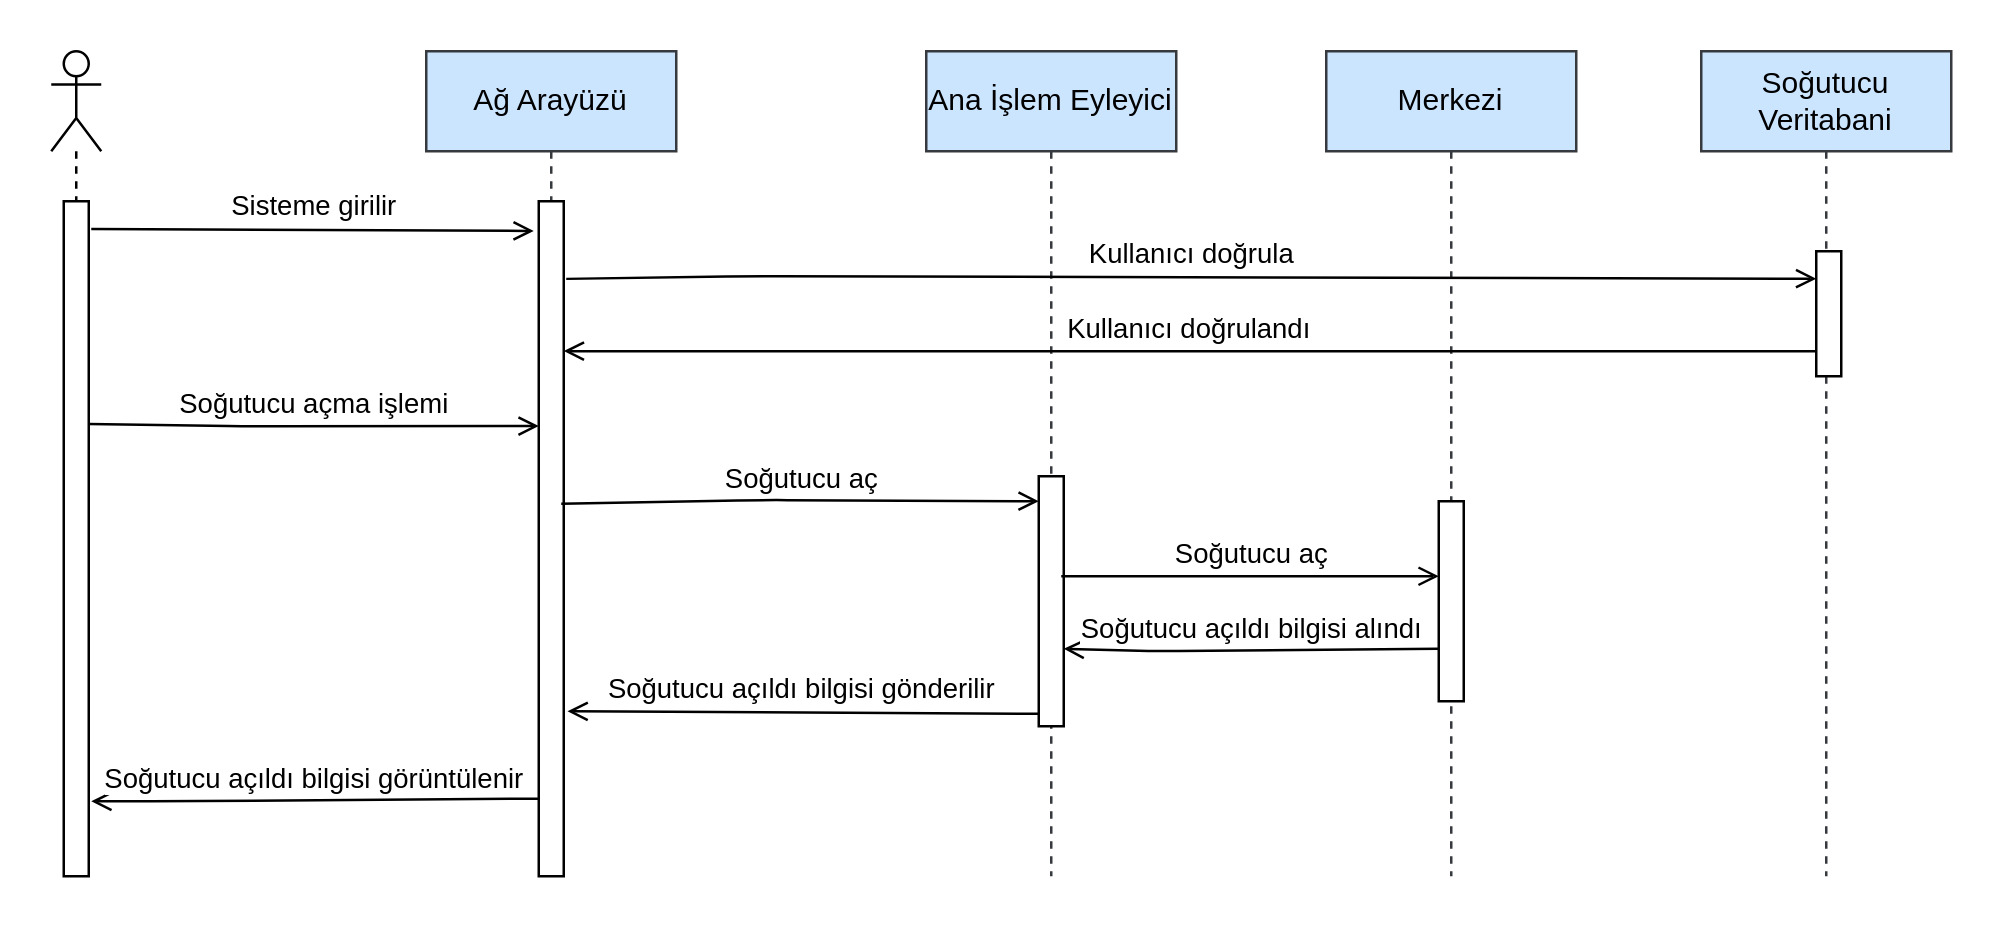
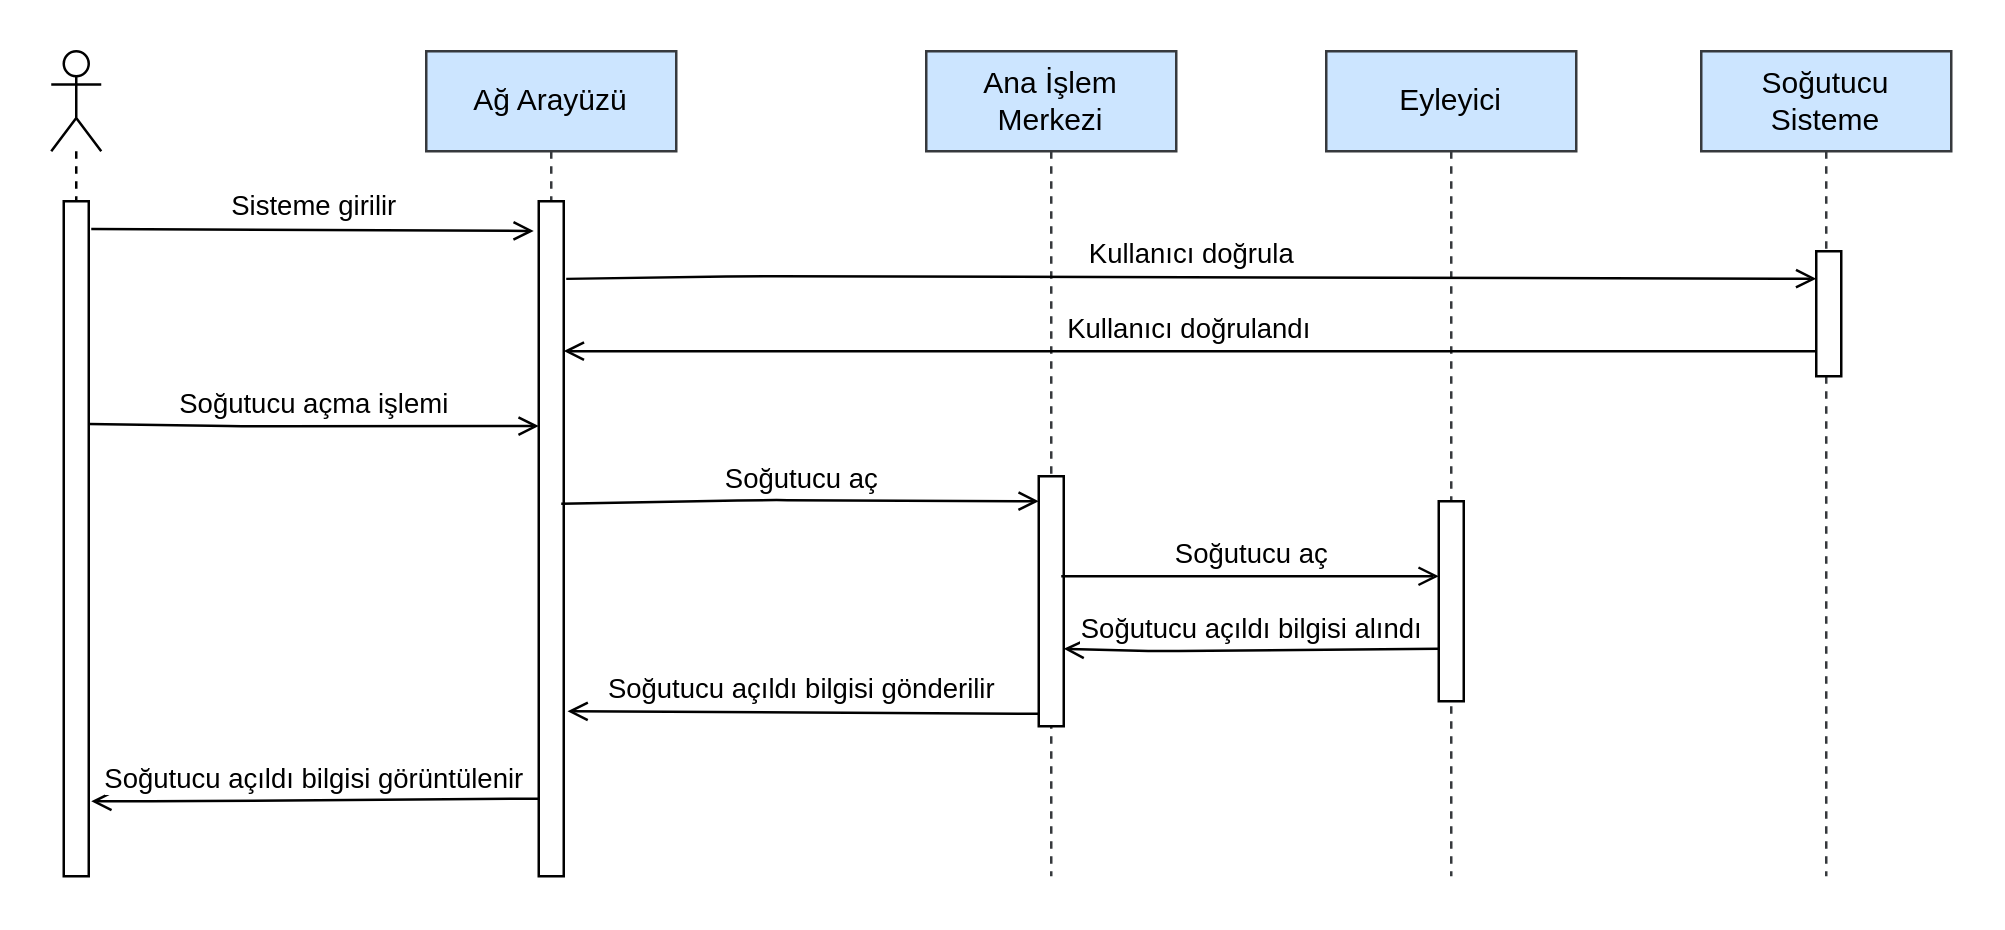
  <mxCell id="0" />
  <mxCell id="1" parent="0" />
  <mxCell id="2" value="Soğutucu açma işlemi" style="html=1;verticalAlign=bottom;endArrow=open;endFill=0;exitX=1;exitY=0.33;exitDx=0;exitDy=0;exitPerimeter=0;entryX=0;entryY=0.333;entryDx=0;entryDy=0;entryPerimeter=0;" parent="1" source="4" target="6" edge="1"><mxGeometry width="80" relative="1" as="geometry"><mxPoint x="-10" y="171.46" as="sourcePoint" /><mxPoint x="155.5" y="170" as="targetPoint" /><Array as="points"><mxPoint x="100.5" y="170" /></Array></mxGeometry></mxCell>
  <mxCell id="3" value="" style="shape=umlLifeline;participant=umlActor;perimeter=lifelinePerimeter;whiteSpace=wrap;html=1;container=1;collapsible=0;recursiveResize=0;verticalAlign=top;spacingTop=36;outlineConnect=0;" parent="1" vertex="1"><mxGeometry x="20" y="20" width="20" height="330" as="geometry" /></mxCell>
  <mxCell id="4" value="" style="html=1;points=[];perimeter=orthogonalPerimeter;" parent="3" vertex="1"><mxGeometry x="5" y="60" width="10" height="270" as="geometry" /></mxCell>
  <mxCell id="5" value="Ağ Arayüzü" style="shape=umlLifeline;perimeter=lifelinePerimeter;whiteSpace=wrap;html=1;container=1;collapsible=0;recursiveResize=0;outlineConnect=0;fillColor=#cce5ff;strokeColor=#36393d;" parent="1" vertex="1"><mxGeometry x="170" y="20" width="100" height="330" as="geometry" /></mxCell>
  <mxCell id="6" value="" style="html=1;points=[];perimeter=orthogonalPerimeter;" parent="5" vertex="1"><mxGeometry x="45" y="60" width="10" height="270" as="geometry" /></mxCell>
- <mxCell id="7" value="Ana İşlem Eyleyici" style="shape=umlLifeline;perimeter=lifelinePerimeter;whiteSpace=wrap;html=1;container=1;collapsible=0;recursiveResize=0;outlineConnect=0;fillColor=#cce5ff;strokeColor=#36393d;" parent="1" vertex="1"><mxGeometry x="370" y="20" width="100" height="330" as="geometry" /></mxCell>
+ <mxCell id="7" value="Ana İşlem Merkezi" style="shape=umlLifeline;perimeter=lifelinePerimeter;whiteSpace=wrap;html=1;container=1;collapsible=0;recursiveResize=0;outlineConnect=0;fillColor=#cce5ff;strokeColor=#36393d;" parent="1" vertex="1"><mxGeometry x="370" y="20" width="100" height="330" as="geometry" /></mxCell>
  <mxCell id="8" value="" style="html=1;points=[];perimeter=orthogonalPerimeter;fillColor=#ffffff;gradientColor=none;" parent="7" vertex="1"><mxGeometry x="45" y="170" width="10" height="100" as="geometry" /></mxCell>
- <mxCell id="9" value="Merkezi" style="shape=umlLifeline;perimeter=lifelinePerimeter;whiteSpace=wrap;html=1;container=1;collapsible=0;recursiveResize=0;outlineConnect=0;fillColor=#cce5ff;strokeColor=#36393d;" parent="1" vertex="1"><mxGeometry x="530" y="20" width="100" height="330" as="geometry" /></mxCell>
+ <mxCell id="9" value="Eyleyici" style="shape=umlLifeline;perimeter=lifelinePerimeter;whiteSpace=wrap;html=1;container=1;collapsible=0;recursiveResize=0;outlineConnect=0;fillColor=#cce5ff;strokeColor=#36393d;" parent="1" vertex="1"><mxGeometry x="530" y="20" width="100" height="330" as="geometry" /></mxCell>
  <mxCell id="10" value="" style="html=1;points=[];perimeter=orthogonalPerimeter;fillColor=#ffffff;gradientColor=none;" parent="9" vertex="1"><mxGeometry x="45" y="180" width="10" height="80" as="geometry" /></mxCell>
  <mxCell id="11" value="Kullanıcı doğrula" style="html=1;verticalAlign=bottom;endArrow=open;endFill=0;exitX=1.1;exitY=0.115;exitDx=0;exitDy=0;exitPerimeter=0;entryX=0;entryY=0.22;entryDx=0;entryDy=0;entryPerimeter=0;" parent="1" source="6" target="20" edge="1"><mxGeometry width="80" relative="1" as="geometry"><mxPoint x="210" y="110" as="sourcePoint" /><mxPoint x="340" y="110" as="targetPoint" /><Array as="points"><mxPoint x="300" y="110" /></Array></mxGeometry></mxCell>
  <mxCell id="12" value="Kullanıcı doğrulandı" style="html=1;verticalAlign=bottom;endArrow=open;endFill=0;entryX=1;entryY=0.222;entryDx=0;entryDy=0;entryPerimeter=0;exitX=0;exitY=0.8;exitDx=0;exitDy=0;exitPerimeter=0;" parent="1" source="20" target="6" edge="1"><mxGeometry width="80" relative="1" as="geometry"><mxPoint x="340" y="140" as="sourcePoint" /><mxPoint x="210" y="138" as="targetPoint" /><Array as="points"><mxPoint x="250.5" y="140" /></Array></mxGeometry></mxCell>
  <mxCell id="13" value="Soğutucu aç" style="html=1;verticalAlign=bottom;endArrow=open;endFill=0;exitX=0.9;exitY=0.448;exitDx=0;exitDy=0;exitPerimeter=0;entryX=0;entryY=0.1;entryDx=0;entryDy=0;entryPerimeter=0;" parent="1" source="6" target="8" edge="1"><mxGeometry width="80" relative="1" as="geometry"><mxPoint x="210" y="200" as="sourcePoint" /><mxPoint x="350" y="200" as="targetPoint" /><Array as="points"><mxPoint x="304.5" y="199.5" /></Array></mxGeometry></mxCell>
  <mxCell id="14" value="Soğutucu aç" style="html=1;verticalAlign=bottom;endArrow=open;endFill=0;entryX=0;entryY=0.375;entryDx=0;entryDy=0;entryPerimeter=0;" parent="1" target="10" edge="1"><mxGeometry width="80" relative="1" as="geometry"><mxPoint x="424" y="230" as="sourcePoint" /><mxPoint x="560" y="230" as="targetPoint" /><Array as="points"><mxPoint x="545" y="230" /></Array></mxGeometry></mxCell>
  <mxCell id="15" value="Soğutucu açıldı bilgisi alındı" style="html=1;verticalAlign=bottom;endArrow=open;endFill=0;exitX=0;exitY=0.738;exitDx=0;exitDy=0;exitPerimeter=0;entryX=1;entryY=0.69;entryDx=0;entryDy=0;entryPerimeter=0;" parent="1" source="10" target="8" edge="1"><mxGeometry width="80" relative="1" as="geometry"><mxPoint x="560" y="260" as="sourcePoint" /><mxPoint x="440" y="260" as="targetPoint" /><Array as="points"><mxPoint x="461" y="260" /></Array></mxGeometry></mxCell>
  <mxCell id="16" value="Soğutucu açıldı bilgisi gönderilir" style="html=1;verticalAlign=bottom;endArrow=open;endFill=0;entryX=1.1;entryY=0.759;entryDx=0;entryDy=0;entryPerimeter=0;exitX=0;exitY=0.95;exitDx=0;exitDy=0;exitPerimeter=0;" parent="1" source="8" target="6" edge="1"><mxGeometry width="80" relative="1" as="geometry"><mxPoint x="340" y="285" as="sourcePoint" /><mxPoint x="210" y="284" as="targetPoint" /><Array as="points"><mxPoint x="226.5" y="284" /></Array></mxGeometry></mxCell>
  <mxCell id="17" value="Soğutucu açıldı bilgisi görüntülenir" style="html=1;verticalAlign=bottom;endArrow=open;endFill=0;entryX=1.1;entryY=0.889;entryDx=0;entryDy=0;entryPerimeter=0;exitX=0;exitY=0.885;exitDx=0;exitDy=0;exitPerimeter=0;" parent="1" source="6" target="4" edge="1"><mxGeometry width="80" relative="1" as="geometry"><mxPoint x="160" y="320" as="sourcePoint" /><mxPoint x="40" y="320" as="targetPoint" /><Array as="points"><mxPoint x="70" y="320" /></Array></mxGeometry></mxCell>
  <mxCell id="18" value="Sisteme girilir" style="html=1;verticalAlign=bottom;endArrow=open;endFill=0;exitX=1.1;exitY=0.041;exitDx=0;exitDy=0;exitPerimeter=0;entryX=-0.2;entryY=0.044;entryDx=0;entryDy=0;entryPerimeter=0;" parent="1" source="4" target="6" edge="1"><mxGeometry width="80" relative="1" as="geometry"><mxPoint x="30" y="90" as="sourcePoint" /><mxPoint x="140" y="91" as="targetPoint" /></mxGeometry></mxCell>
- <mxCell id="19" value="Soğutucu&lt;br&gt;Veritabani" style="shape=umlLifeline;perimeter=lifelinePerimeter;whiteSpace=wrap;html=1;container=1;collapsible=0;recursiveResize=0;outlineConnect=0;fillColor=#cce5ff;strokeColor=#36393d;" vertex="1" parent="1"><mxGeometry x="680" y="20" width="100" height="330" as="geometry" /></mxCell>
+ <mxCell id="19" value="Soğutucu&lt;br&gt;Sisteme" style="shape=umlLifeline;perimeter=lifelinePerimeter;whiteSpace=wrap;html=1;container=1;collapsible=0;recursiveResize=0;outlineConnect=0;fillColor=#cce5ff;strokeColor=#36393d;" vertex="1" parent="1"><mxGeometry x="680" y="20" width="100" height="330" as="geometry" /></mxCell>
  <mxCell id="20" value="" style="html=1;points=[];perimeter=orthogonalPerimeter;fillColor=#ffffff;gradientColor=none;" parent="19" vertex="1"><mxGeometry x="46" y="80" width="10" height="50" as="geometry" /></mxCell>
